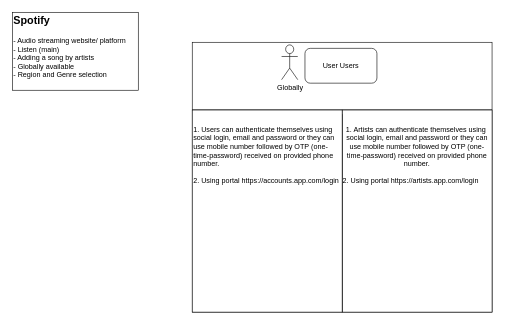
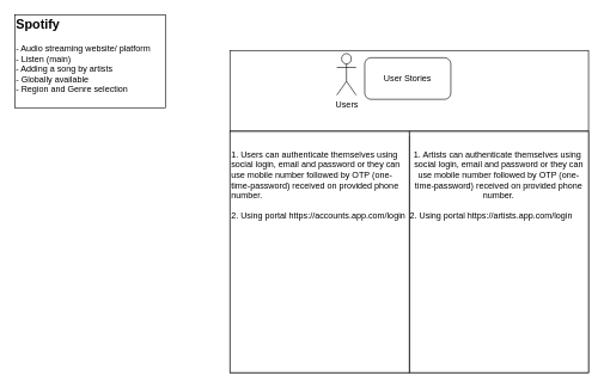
  <mxCell id="0" />
  <mxCell id="1" parent="0" />
  <mxCell id="2" value="&lt;b&gt;&lt;font style=&quot;font-size: 18px;&quot;&gt;Spotify&lt;br&gt;&lt;/font&gt;&lt;/b&gt;&lt;br&gt;&lt;div style=&quot;&quot;&gt;&lt;span style=&quot;background-color: initial;&quot;&gt;- Audio streaming website/ platform&lt;br&gt;- Listen (main)&amp;nbsp;&lt;br&gt;- Adding a song by artists&amp;nbsp;&lt;br&gt;&lt;/span&gt;&lt;/div&gt;&lt;div style=&quot;&quot;&gt;&lt;span style=&quot;background-color: initial;&quot;&gt;- Globally available&lt;/span&gt;&lt;/div&gt;&lt;div style=&quot;&quot;&gt;&lt;span style=&quot;background-color: initial;&quot;&gt;- Region and Genre selection&lt;/span&gt;&lt;/div&gt;&lt;div style=&quot;&quot;&gt;&lt;span style=&quot;background-color: initial;&quot;&gt;&lt;br&gt;&lt;/span&gt;&lt;/div&gt;" style="rounded=0;whiteSpace=wrap;html=1;align=left;" vertex="1" parent="1"><mxGeometry width="210" height="130" as="geometry" x="20" y="20" /></mxCell>
  <mxCell id="3" value="" style="group" vertex="1" connectable="0" parent="1"><mxGeometry x="320" y="70" width="500" height="450" as="geometry" /></mxCell>
  <mxCell id="4" value="" style="group" vertex="1" connectable="0" parent="3"><mxGeometry width="500" height="450" as="geometry" /></mxCell>
  <mxCell id="5" value="" style="rounded=0;whiteSpace=wrap;html=1;movable=1;resizable=1;rotatable=1;deletable=1;editable=1;locked=0;connectable=1;align=left;" vertex="1" parent="4"><mxGeometry width="500" height="450" as="geometry" /></mxCell>
- <mxCell id="6" value="Globally&lt;br&gt;" style="shape=umlActor;verticalLabelPosition=bottom;verticalAlign=top;html=1;outlineConnect=0;movable=1;resizable=1;rotatable=1;deletable=1;editable=1;locked=0;connectable=1;" vertex="1" parent="4"><mxGeometry x="149" y="4.355" width="27" height="58.065" as="geometry" /></mxCell>
- <mxCell id="7" value="User Users" style="rounded=1;whiteSpace=wrap;html=1;movable=1;resizable=1;rotatable=1;deletable=1;editable=1;locked=0;connectable=1;" vertex="1" parent="4"><mxGeometry x="188" y="10.161" width="120" height="58.065" as="geometry" /></mxCell>
+ <mxCell id="6" value="Users&lt;br&gt;" style="shape=umlActor;verticalLabelPosition=bottom;verticalAlign=top;html=1;outlineConnect=0;movable=1;resizable=1;rotatable=1;deletable=1;editable=1;locked=0;connectable=1;" vertex="1" parent="4"><mxGeometry x="149" y="4.355" width="27" height="58.065" as="geometry" /></mxCell>
+ <mxCell id="7" value="User Stories" style="rounded=1;whiteSpace=wrap;html=1;movable=1;resizable=1;rotatable=1;deletable=1;editable=1;locked=0;connectable=1;" vertex="1" parent="4"><mxGeometry x="188" y="10.161" width="120" height="58.065" as="geometry" /></mxCell>
  <mxCell id="8" value="" style="endArrow=none;html=1;rounded=0;entryX=1;entryY=0.25;entryDx=0;entryDy=0;exitX=0;exitY=0.25;exitDx=0;exitDy=0;" edge="1" parent="4" source="5" target="5"><mxGeometry width="50" height="50" relative="1" as="geometry"><mxPoint x="380" y="377.419" as="sourcePoint" /><mxPoint x="430" y="304.839" as="targetPoint" /></mxGeometry></mxCell>
  <mxCell id="9" value="1. Artists can authenticate themselves using&amp;nbsp;&lt;br style=&quot;border-color: var(--border-color); text-align: left;&quot;&gt;&lt;span style=&quot;&quot;&gt;social login, email and password or they can use mobile number followed by OTP (one-time-password) received on provided phone number.&lt;br&gt;&lt;br&gt;&lt;div style=&quot;text-align: left;&quot;&gt;2. Using portal&amp;nbsp;https://artists.app.com/login&lt;br&gt;&lt;/div&gt;&lt;div style=&quot;text-align: left;&quot;&gt;&lt;br&gt;&lt;/div&gt;&lt;div style=&quot;text-align: left;&quot;&gt;&lt;br&gt;&lt;/div&gt;&lt;div style=&quot;text-align: left;&quot;&gt;&lt;br&gt;&lt;/div&gt;&lt;div style=&quot;text-align: left;&quot;&gt;&lt;br&gt;&lt;/div&gt;&lt;div style=&quot;text-align: left;&quot;&gt;&lt;br&gt;&lt;/div&gt;&lt;div style=&quot;text-align: left;&quot;&gt;&lt;br&gt;&lt;/div&gt;&lt;div style=&quot;text-align: left;&quot;&gt;&lt;br&gt;&lt;/div&gt;&lt;div style=&quot;text-align: left;&quot;&gt;&lt;br&gt;&lt;/div&gt;&lt;div style=&quot;text-align: left;&quot;&gt;&lt;br&gt;&lt;/div&gt;&lt;div style=&quot;text-align: left;&quot;&gt;&lt;br&gt;&lt;/div&gt;&lt;div style=&quot;text-align: left;&quot;&gt;&lt;br&gt;&lt;/div&gt;&lt;div style=&quot;text-align: left;&quot;&gt;&lt;br&gt;&lt;/div&gt;&lt;div style=&quot;text-align: left;&quot;&gt;&lt;br&gt;&lt;/div&gt;&lt;/span&gt;" style="rounded=0;whiteSpace=wrap;html=1;" vertex="1" parent="4"><mxGeometry x="250" y="113" width="250" height="337" as="geometry" /></mxCell>
  <mxCell id="10" value="" style="endArrow=none;html=1;rounded=0;exitX=0.5;exitY=1;exitDx=0;exitDy=0;" edge="1" parent="1" source="5"><mxGeometry width="50" height="50" relative="1" as="geometry"><mxPoint x="550" y="380" as="sourcePoint" /><mxPoint x="570" y="190" as="targetPoint" /></mxGeometry></mxCell>
  <mxCell id="11" value="1. Users can authenticate themselves using&amp;nbsp;&lt;br&gt;social login, email and password or they can use mobile number followed by OTP (one-time-password) received on provided phone number.&lt;br&gt;&lt;br&gt;2. Using portal&amp;nbsp;https://accounts.app.com/login&lt;br&gt;&lt;br&gt;&lt;br&gt;&lt;br&gt;&lt;br&gt;&lt;br&gt;&lt;br&gt;&lt;br&gt;&lt;br&gt;&lt;br&gt;&lt;br&gt;&lt;br&gt;&lt;br&gt;&lt;br&gt;" style="rounded=0;whiteSpace=wrap;html=1;align=left;" vertex="1" parent="1"><mxGeometry x="320" y="183" width="250" height="337" as="geometry" /></mxCell>
